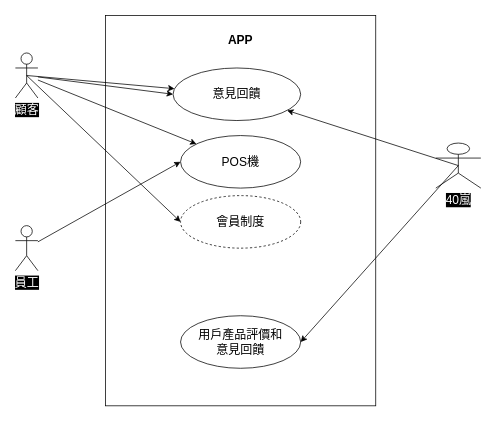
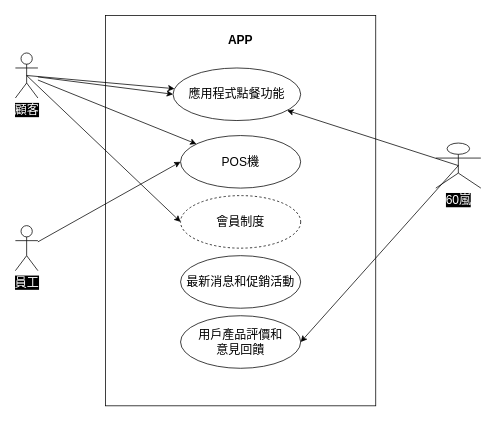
  <mxCell id="0" />
  <mxCell id="1" parent="0" />
  <mxCell id="2" value="&lt;p style=&quot;margin: 4px 0px 0px; text-align: center; font-size: 16px;&quot;&gt;&lt;br&gt;&lt;b&gt;APP&lt;/b&gt;&lt;/p&gt;" style="verticalAlign=top;align=left;overflow=fill;fontSize=12;fontFamily=Helvetica;html=1;" vertex="1" parent="1"><mxGeometry x="140" y="20" width="360" height="520" as="geometry" /></mxCell>
  <mxCell id="3" value="POS機" style="ellipse;whiteSpace=wrap;html=1;fontSize=16;" vertex="1" parent="1"><mxGeometry x="240" y="180" width="160" height="70" as="geometry" /></mxCell>
  <mxCell id="4" value="會員制度" style="ellipse;whiteSpace=wrap;html=1;fontSize=16;dashed=1;" vertex="1" parent="1"><mxGeometry x="240" y="260" width="160" height="70" as="geometry" /></mxCell>
+ <mxCell id="5" value="最新消息和促銷活動" style="ellipse;whiteSpace=wrap;html=1;fontSize=16;" vertex="1" parent="1"><mxGeometry x="240" y="340" width="160" height="70" as="geometry" /></mxCell>
  <mxCell id="6" value="用戶產品評價和&lt;br&gt;意見回饋" style="ellipse;whiteSpace=wrap;html=1;fontSize=16;" vertex="1" parent="1"><mxGeometry x="240" y="420" width="160" height="70" as="geometry" /></mxCell>
  <mxCell id="7" style="edgeStyle=none;html=1;entryX=0;entryY=0.5;entryDx=0;entryDy=0;fontSize=16;fontColor=#FFFFFF;" edge="1" parent="1" source="11"><mxGeometry relative="1" as="geometry"><mxPoint x="230" y="125" as="targetPoint" /></mxGeometry></mxCell>
  <mxCell id="8" style="edgeStyle=none;html=1;exitX=0.5;exitY=0.5;exitDx=0;exitDy=0;exitPerimeter=0;entryX=0;entryY=0.5;entryDx=0;entryDy=0;fontSize=16;fontColor=#FFFFFF;" edge="1" parent="1" source="11" target="4"><mxGeometry relative="1" as="geometry" /></mxCell>
  <mxCell id="9" style="edgeStyle=none;html=1;exitX=0.5;exitY=0.5;exitDx=0;exitDy=0;exitPerimeter=0;fontSize=16;fontColor=#FFFFFF;" edge="1" parent="1" source="11" target="17"><mxGeometry relative="1" as="geometry" /></mxCell>
  <mxCell id="10" style="edgeStyle=none;html=1;fontSize=16;fontColor=#FFFFFF;" edge="1" parent="1" source="11" target="3"><mxGeometry relative="1" as="geometry" /></mxCell>
  <mxCell id="11" value="顧客" style="shape=umlActor;verticalLabelPosition=bottom;verticalAlign=top;html=1;labelBackgroundColor=#000000;fontSize=16;fontColor=#FFFFFF;" vertex="1" parent="1"><mxGeometry x="20" y="70" width="30" height="60" as="geometry" /></mxCell>
  <mxCell id="12" style="edgeStyle=none;html=1;entryX=0;entryY=0.5;entryDx=0;entryDy=0;fontSize=16;fontColor=#FFFFFF;" edge="1" parent="1" source="13" target="3"><mxGeometry relative="1" as="geometry" /></mxCell>
  <mxCell id="13" value="員工" style="shape=umlActor;verticalLabelPosition=bottom;verticalAlign=top;html=1;labelBackgroundColor=#000000;fontSize=16;fontColor=#FFFFFF;" vertex="1" parent="1"><mxGeometry x="20" y="300" width="30" height="60" as="geometry" /></mxCell>
  <mxCell id="14" style="edgeStyle=none;html=1;exitX=0.5;exitY=0.5;exitDx=0;exitDy=0;exitPerimeter=0;fontSize=16;fontColor=#FFFFFF;" edge="1" parent="1" source="16" target="17"><mxGeometry relative="1" as="geometry" /></mxCell>
  <mxCell id="15" style="edgeStyle=none;html=1;exitX=0.5;exitY=0.5;exitDx=0;exitDy=0;exitPerimeter=0;entryX=1;entryY=0.5;entryDx=0;entryDy=0;fontSize=16;fontColor=#FFFFFF;" edge="1" parent="1" source="16" target="6"><mxGeometry relative="1" as="geometry" /></mxCell>
- <mxCell id="16" value="40嵐" style="shape=umlActor;verticalLabelPosition=bottom;verticalAlign=top;html=1;labelBackgroundColor=#000000;fontSize=16;fontColor=#FFFFFF;" vertex="1" parent="1"><mxGeometry x="580" y="190" width="60" height="60" as="geometry" /></mxCell>
- <mxCell id="17" value="意見回饋" style="ellipse;whiteSpace=wrap;html=1;fontSize=16;" vertex="1" parent="1"><mxGeometry x="230" y="90" width="170" height="70" as="geometry" /></mxCell>
+ <mxCell id="16" value="60嵐" style="shape=umlActor;verticalLabelPosition=bottom;verticalAlign=top;html=1;labelBackgroundColor=#000000;fontSize=16;fontColor=#FFFFFF;" vertex="1" parent="1"><mxGeometry x="580" y="190" width="60" height="60" as="geometry" /></mxCell>
+ <mxCell id="17" value="應用程式點餐功能" style="ellipse;whiteSpace=wrap;html=1;fontSize=16;" vertex="1" parent="1"><mxGeometry x="230" y="90" width="170" height="70" as="geometry" /></mxCell>
